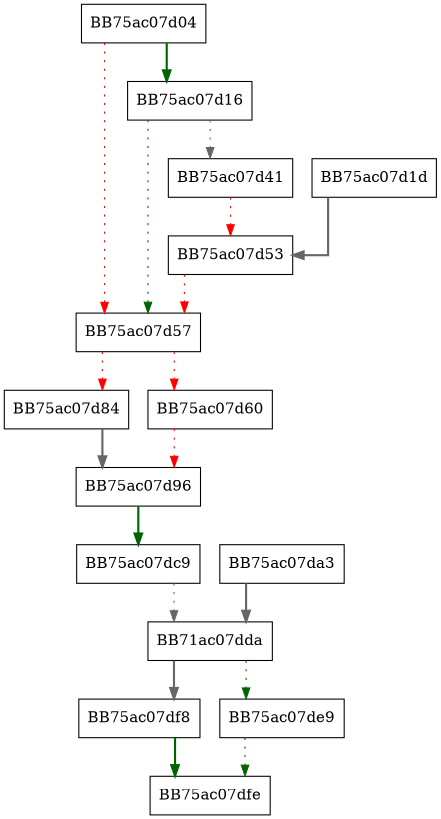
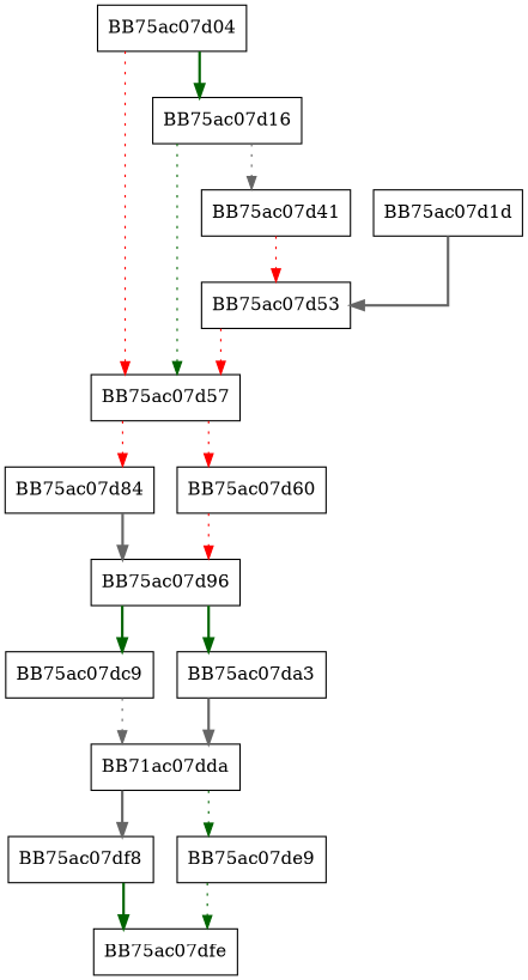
  digraph {
    splines=ortho
    node [shape=box]
    edge [color=darkgreen style=dotted]
    BB75ac07d04
    BB75ac07d57
    BB75ac07d16
    BB75ac07d84
    BB75ac07d60
    BB75ac07d41
    BB75ac07d96
    BB75ac07d53
    BB75ac07d1d
    BB75ac07dc9
    BB75ac07da3
    n12 [label=BB71ac07dda]
    BB75ac07df8
    BB75ac07de9
    BB75ac07dfe
    BB75ac07d04 -> BB75ac07d57 [color=red]
    BB75ac07d04 -> BB75ac07d16 [style=bold]
    BB75ac07d57 -> BB75ac07d84 [color=red]
    BB75ac07d57 -> BB75ac07d60 [color=red]
    BB75ac07d16 -> BB75ac07d57
    BB75ac07d16 -> BB75ac07d41 [color=gray40]
    BB75ac07d84 -> BB75ac07d96 [color=gray40 style=bold]
    BB75ac07d60 -> BB75ac07d96 [color=red]
    BB75ac07d41 -> BB75ac07d53 [color=red]
    BB75ac07d96 -> BB75ac07dc9 [style=bold]
+   BB75ac07d96 -> BB75ac07da3 [style=bold]
    BB75ac07d53 -> BB75ac07d57 [color=red]
    BB75ac07d1d -> BB75ac07d53 [color=gray40 style=bold]
    BB75ac07dc9 -> n12 [color=gray40]
    BB75ac07da3 -> n12 [color=gray40 style=bold]
    n12 -> BB75ac07df8 [color=gray40 style=bold]
    n12 -> BB75ac07de9
    BB75ac07df8 -> BB75ac07dfe [style=bold]
    BB75ac07de9 -> BB75ac07dfe
  }
